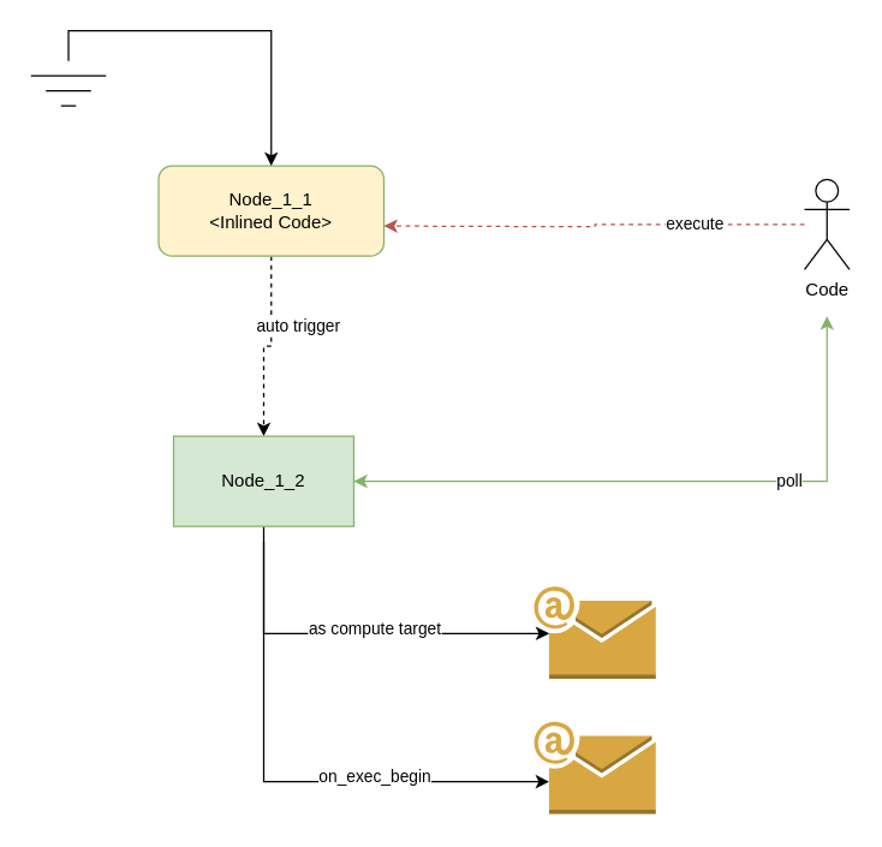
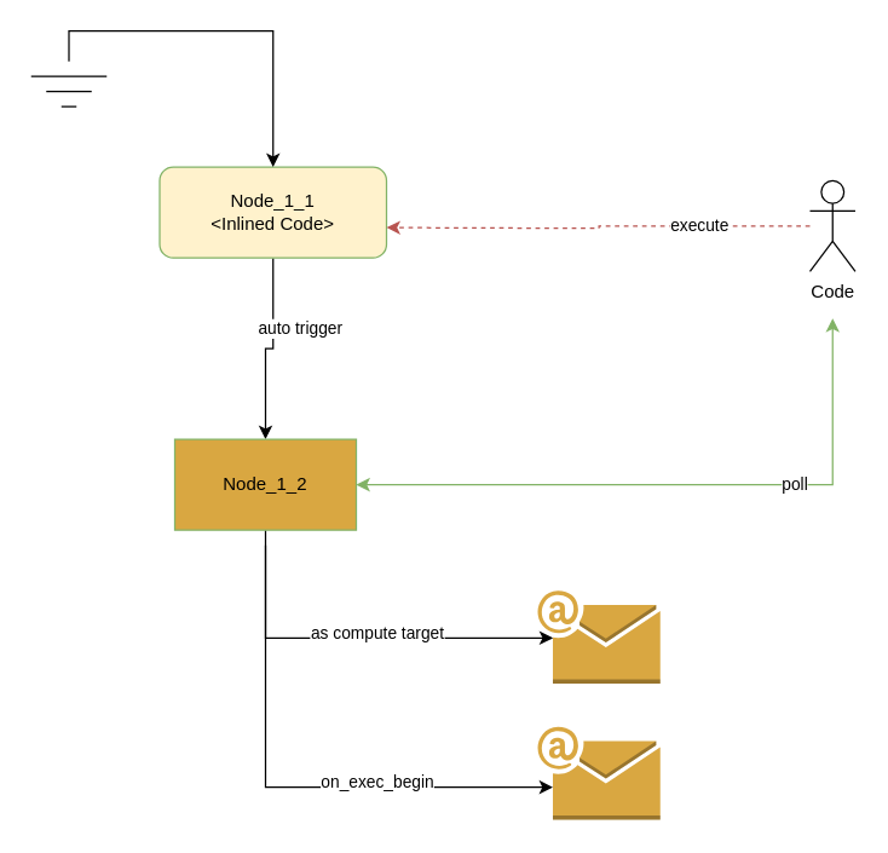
  <mxCell id="0" />
  <mxCell id="1" parent="0" />
- <mxCell id="2" style="edgeStyle=orthogonalEdgeStyle;rounded=0;orthogonalLoop=1;jettySize=auto;html=1;entryX=0.5;entryY=0;entryDx=0;entryDy=0;dashed=1;" parent="1" source="4" target="7" edge="1"><mxGeometry relative="1" as="geometry" /></mxCell>
+ <mxCell id="2" style="edgeStyle=orthogonalEdgeStyle;rounded=0;orthogonalLoop=1;jettySize=auto;html=1;entryX=0.5;entryY=0;entryDx=0;entryDy=0;" parent="1" source="4" target="7" edge="1"><mxGeometry relative="1" as="geometry" /></mxCell>
  <mxCell id="3" value="auto trigger" style="edgeLabel;html=1;align=center;verticalAlign=middle;resizable=0;points=[];" parent="2" vertex="1" connectable="0"><mxGeometry x="-0.262" y="-1" relative="1" as="geometry"><mxPoint x="18" as="offset" /></mxGeometry></mxCell>
  <mxCell id="4" value="&lt;div&gt;Node_1_1&lt;/div&gt;&lt;div&gt;&amp;lt;Inlined Code&amp;gt;&lt;br&gt;&lt;/div&gt;" style="rounded=1;whiteSpace=wrap;html=1;fontSize=12;glass=0;strokeWidth=1;shadow=0;fillColor=#fff2cc;strokeColor=#82b366;" parent="1" vertex="1"><mxGeometry x="105" y="110" width="150" height="60" as="geometry" /></mxCell>
  <mxCell id="5" style="edgeStyle=orthogonalEdgeStyle;rounded=0;orthogonalLoop=1;jettySize=auto;html=1;entryX=0.125;entryY=0.51;entryDx=0;entryDy=0;entryPerimeter=0;startArrow=none;startFill=0;startSize=6;endSize=6;" parent="1" source="7" target="17" edge="1"><mxGeometry relative="1" as="geometry"><Array as="points"><mxPoint x="175" y="421" /></Array></mxGeometry></mxCell>
  <mxCell id="6" value="as compute target" style="edgeLabel;html=1;align=center;verticalAlign=middle;resizable=0;points=[];" parent="5" vertex="1" connectable="0"><mxGeometry x="0.106" y="4" relative="1" as="geometry"><mxPoint as="offset" /></mxGeometry></mxCell>
- <mxCell id="7" value="Node_1_2" style="rounded=0;whiteSpace=wrap;html=1;fillColor=#d5e8d4;strokeColor=#82b366;" parent="1" vertex="1"><mxGeometry x="115" y="290" width="120" height="60" as="geometry" /></mxCell>
+ <mxCell id="7" value="Node_1_2" style="rounded=0;whiteSpace=wrap;html=1;fillColor=#d9a741;strokeColor=#82b366;" parent="1" vertex="1"><mxGeometry x="115" y="290" width="120" height="60" as="geometry" /></mxCell>
  <mxCell id="8" style="edgeStyle=orthogonalEdgeStyle;rounded=0;orthogonalLoop=1;jettySize=auto;html=1;fillColor=#f8cecc;strokeColor=#b85450;dashed=1;" parent="1" source="12" edge="1"><mxGeometry relative="1" as="geometry"><mxPoint x="255" y="150" as="targetPoint" /></mxGeometry></mxCell>
  <mxCell id="9" value="execute" style="edgeLabel;html=1;align=center;verticalAlign=middle;resizable=0;points=[];" parent="8" vertex="1" connectable="0"><mxGeometry x="-0.474" y="-1" relative="1" as="geometry"><mxPoint as="offset" /></mxGeometry></mxCell>
  <mxCell id="10" style="edgeStyle=orthogonalEdgeStyle;rounded=0;orthogonalLoop=1;jettySize=auto;html=1;entryX=1;entryY=0.5;entryDx=0;entryDy=0;fillColor=#d5e8d4;strokeColor=#82b366;startArrow=classic;startFill=1;" parent="1" target="7" edge="1"><mxGeometry relative="1" as="geometry"><mxPoint x="550" y="210" as="sourcePoint" /><Array as="points"><mxPoint x="550" y="320" /></Array></mxGeometry></mxCell>
  <mxCell id="11" value="poll" style="edgeLabel;html=1;align=center;verticalAlign=middle;resizable=0;points=[];" parent="10" vertex="1" connectable="0"><mxGeometry x="-0.365" y="-1" relative="1" as="geometry"><mxPoint x="-1" as="offset" /></mxGeometry></mxCell>
  <mxCell id="12" value="Code" style="shape=umlActor;verticalLabelPosition=bottom;verticalAlign=top;html=1;outlineConnect=0;" parent="1" vertex="1"><mxGeometry x="535" y="119" width="30" height="60" as="geometry" /></mxCell>
  <mxCell id="13" style="edgeStyle=orthogonalEdgeStyle;rounded=0;orthogonalLoop=1;jettySize=auto;html=1;entryX=0.5;entryY=0;entryDx=0;entryDy=0;startArrow=none;startFill=0;" parent="1" target="4" edge="1"><mxGeometry relative="1" as="geometry"><mxPoint x="45" y="40" as="sourcePoint" /><Array as="points"><mxPoint x="45" y="40" /><mxPoint x="45" y="20" /><mxPoint x="180" y="20" /></Array></mxGeometry></mxCell>
  <mxCell id="14" value="" style="endArrow=none;html=1;" parent="1" edge="1"><mxGeometry width="50" height="50" relative="1" as="geometry"><mxPoint x="20" y="50" as="sourcePoint" /><mxPoint x="70" y="50" as="targetPoint" /></mxGeometry></mxCell>
  <mxCell id="15" value="" style="endArrow=none;html=1;" parent="1" edge="1"><mxGeometry width="50" height="50" relative="1" as="geometry"><mxPoint x="30" y="60" as="sourcePoint" /><mxPoint x="60" y="60" as="targetPoint" /></mxGeometry></mxCell>
  <mxCell id="16" value="" style="endArrow=none;html=1;endSize=6;startSize=6;" parent="1" edge="1"><mxGeometry width="50" height="50" relative="1" as="geometry"><mxPoint x="40" y="70" as="sourcePoint" /><mxPoint x="50" y="70" as="targetPoint" /></mxGeometry></mxCell>
  <mxCell id="17" value="" style="outlineConnect=0;dashed=0;verticalLabelPosition=bottom;verticalAlign=top;align=center;html=1;shape=mxgraph.aws3.email;fillColor=#D9A741;gradientColor=none;" parent="1" vertex="1"><mxGeometry x="355" y="390" width="81" height="61.5" as="geometry" /></mxCell>
  <mxCell id="18" value="" style="outlineConnect=0;dashed=0;verticalLabelPosition=bottom;verticalAlign=top;align=center;html=1;shape=mxgraph.aws3.email;fillColor=#D9A741;gradientColor=none;" parent="1" vertex="1"><mxGeometry x="355" y="480" width="81" height="61.5" as="geometry" /></mxCell>
  <mxCell id="19" style="edgeStyle=orthogonalEdgeStyle;rounded=0;orthogonalLoop=1;jettySize=auto;html=1;startArrow=none;startFill=0;startSize=6;endSize=6;" parent="1" edge="1"><mxGeometry relative="1" as="geometry"><mxPoint x="175" y="360" as="sourcePoint" /><mxPoint x="365" y="520" as="targetPoint" /><Array as="points"><mxPoint x="175" y="520" /><mxPoint x="365" y="520" /></Array></mxGeometry></mxCell>
  <mxCell id="20" value="on_exec_begin" style="edgeLabel;html=1;align=center;verticalAlign=middle;resizable=0;points=[];" parent="19" vertex="1" connectable="0"><mxGeometry x="0.106" y="4" relative="1" as="geometry"><mxPoint x="39" as="offset" /></mxGeometry></mxCell>
